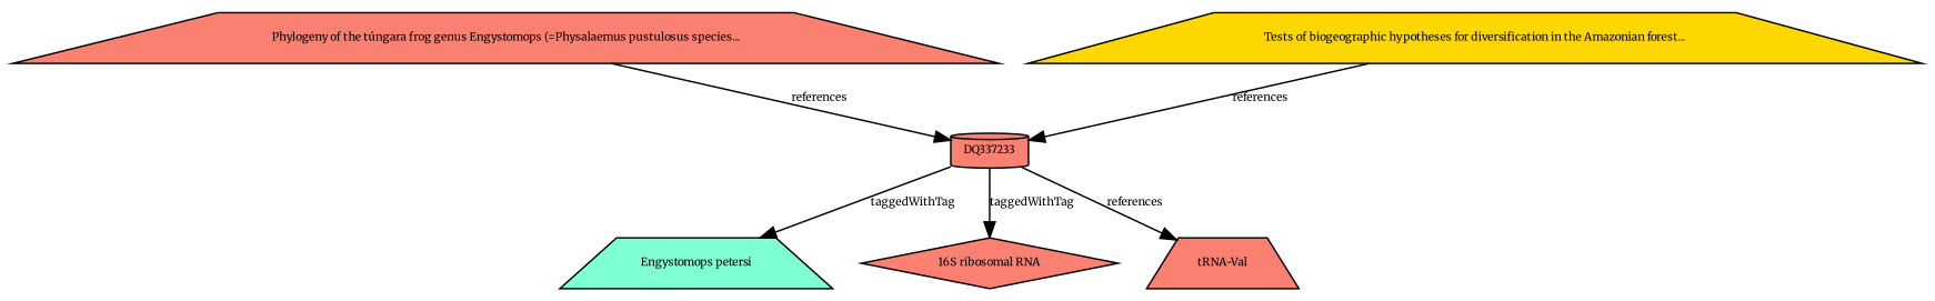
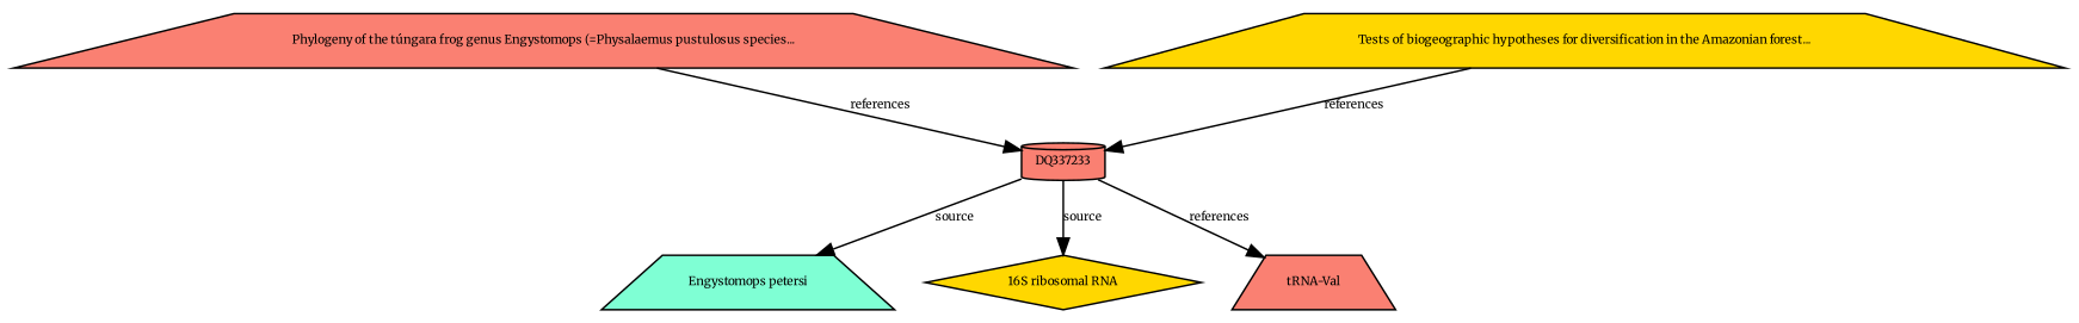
  digraph {
    fontname=Merriweather
    node [fillcolor=salmon fontname=Merriweather fontsize=7 shape=trapezium style=filled]
    edge [fontname=Merriweather fontsize=7]
    n1 [height=0.27433100247 label=DQ337233 shape=cylinder width=0.27433100247]
    n2 [fillcolor=aquamarine height=0.27433100247 label="Engystomops petersi" width=0.27433100247]
-   n3 [height=0.27433100247 label="16S ribosomal RNA" shape=diamond width=0.27433100247]
+   n3 [fillcolor=gold height=0.27433100247 label="16S ribosomal RNA" shape=diamond width=0.27433100247]
    n4 [height=0.27433100247 label="tRNA-Val" width=0.27433100247]
    n5 [height=0.27433100247 label="Phylogeny of the túngara frog genus Engystomops (=Physalaemus pustulosus species..." width=0.27433100247]
    n6 [fillcolor=gold height=0.27433100247 label="Tests of biogeographic hypotheses for diversification in the Amazonian forest..." width=0.27433100247]
-   n1 -> n2 [label=taggedWithTag]
-   n1 -> n3 [label=taggedWithTag]
+   n1 -> n2 [label=source]
+   n1 -> n3 [label=source]
    n1 -> n4 [label=references]
    n5 -> n1 [label=references]
    n6 -> n1 [label=references]
  }
